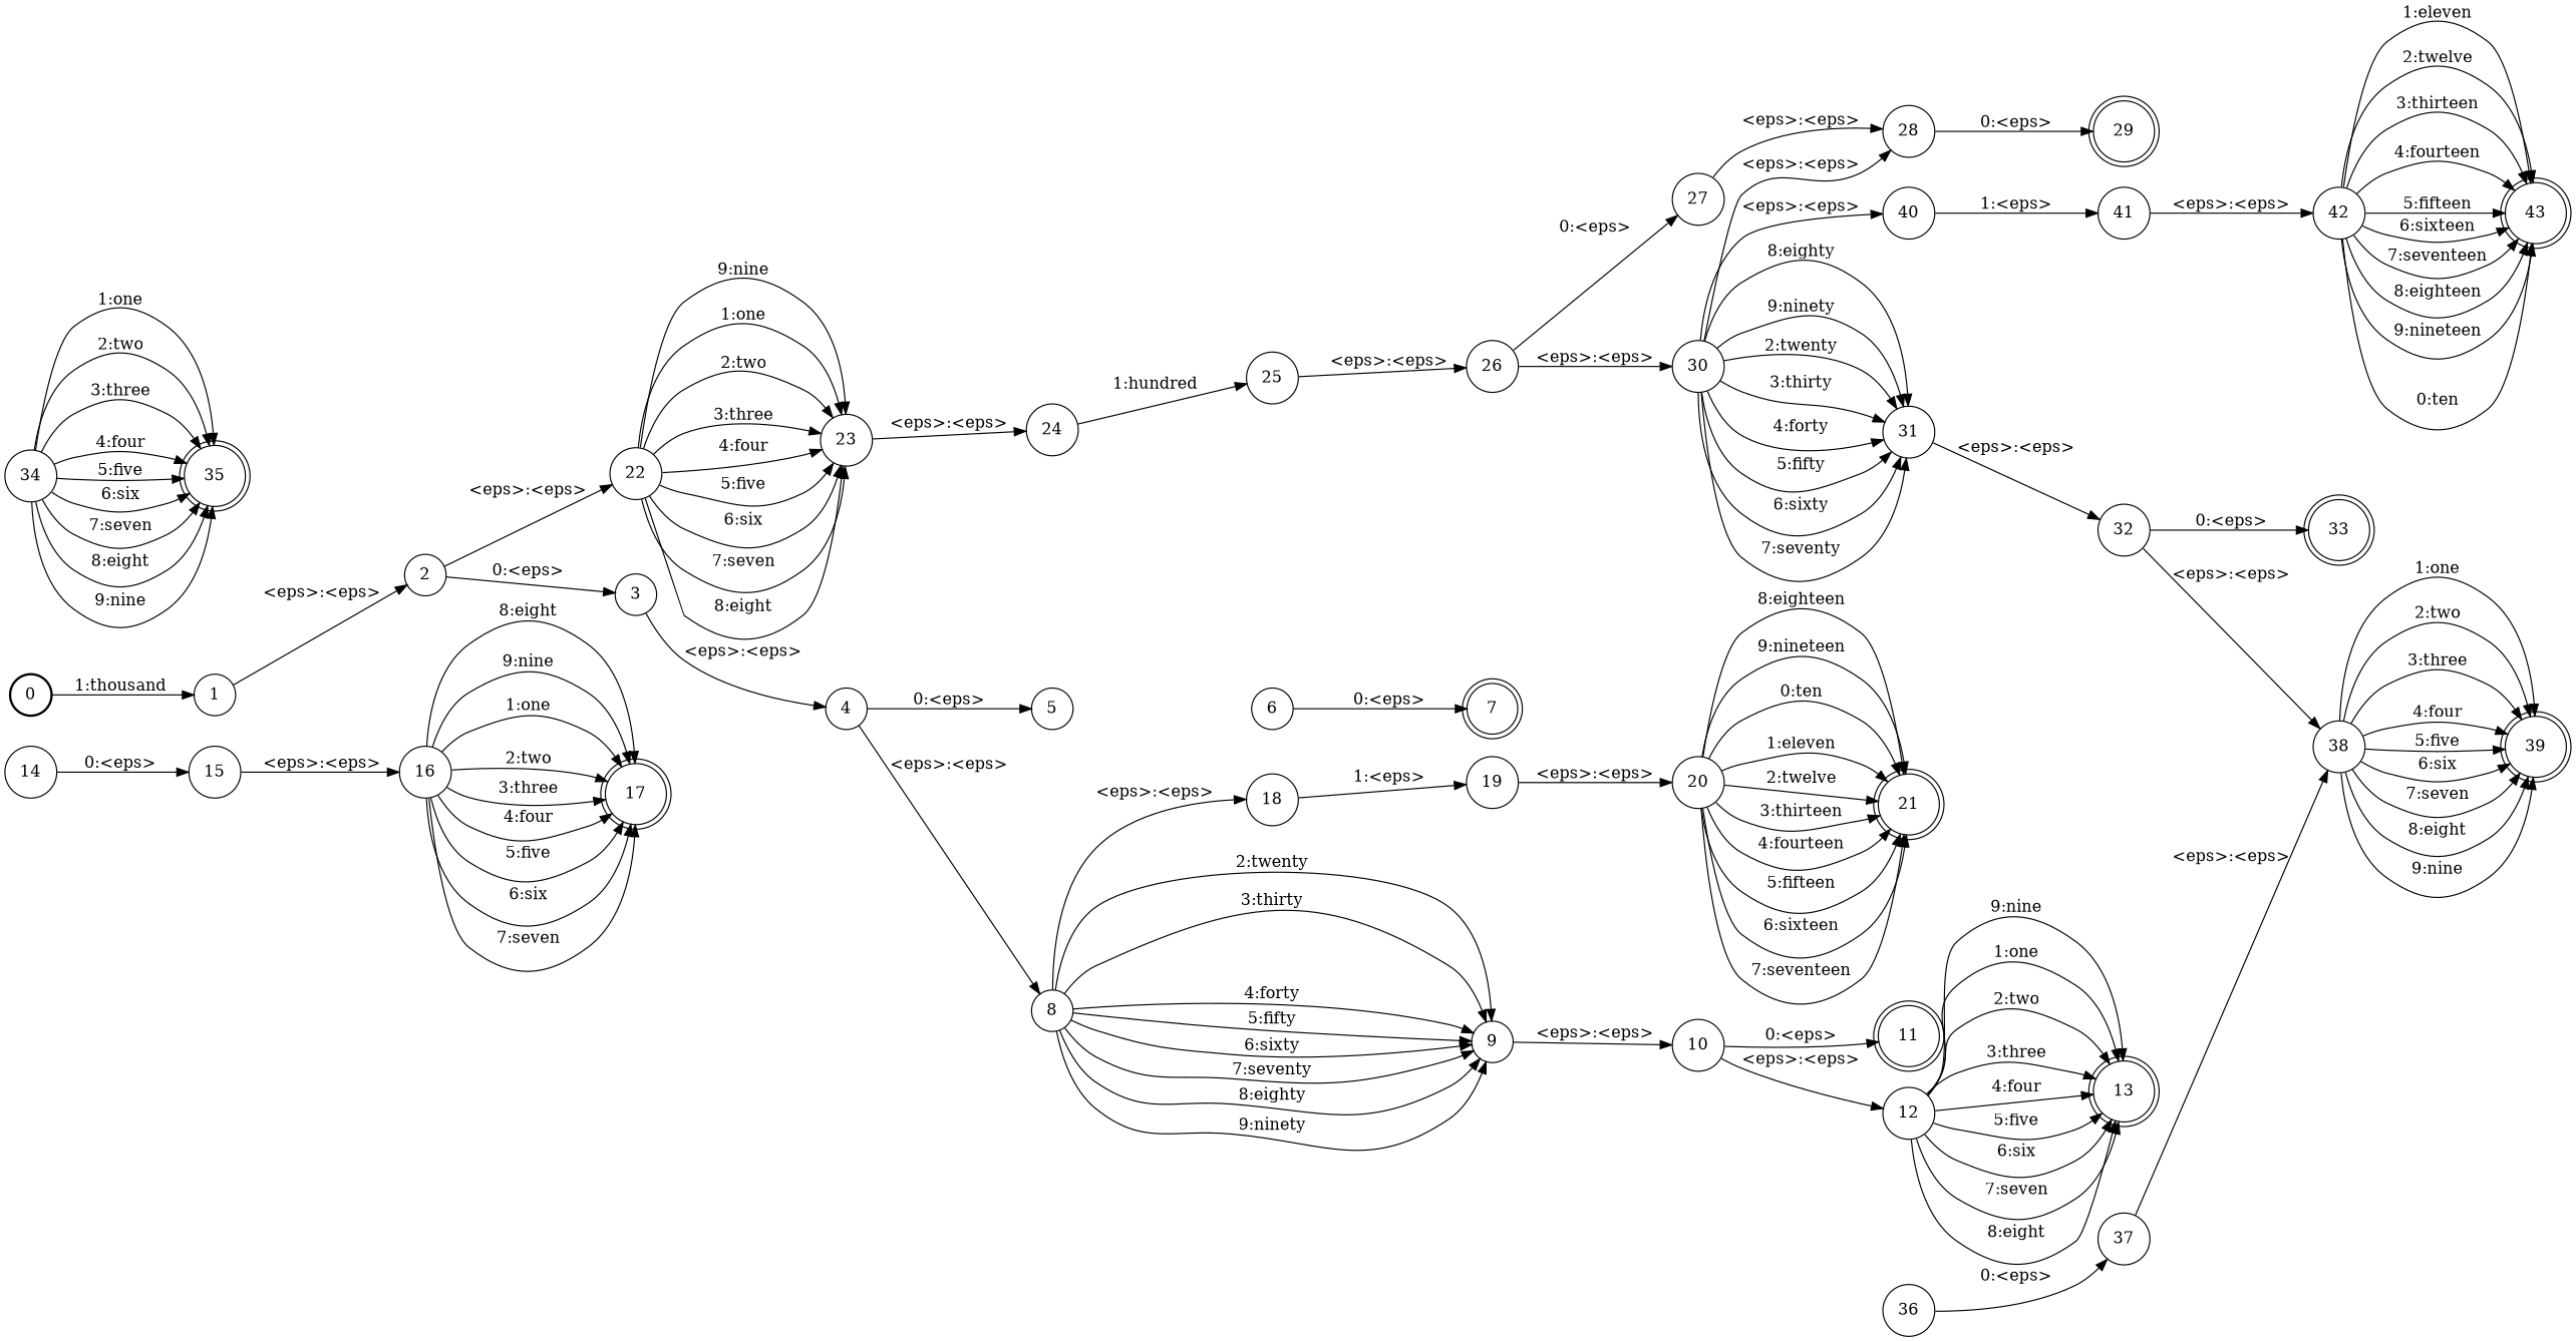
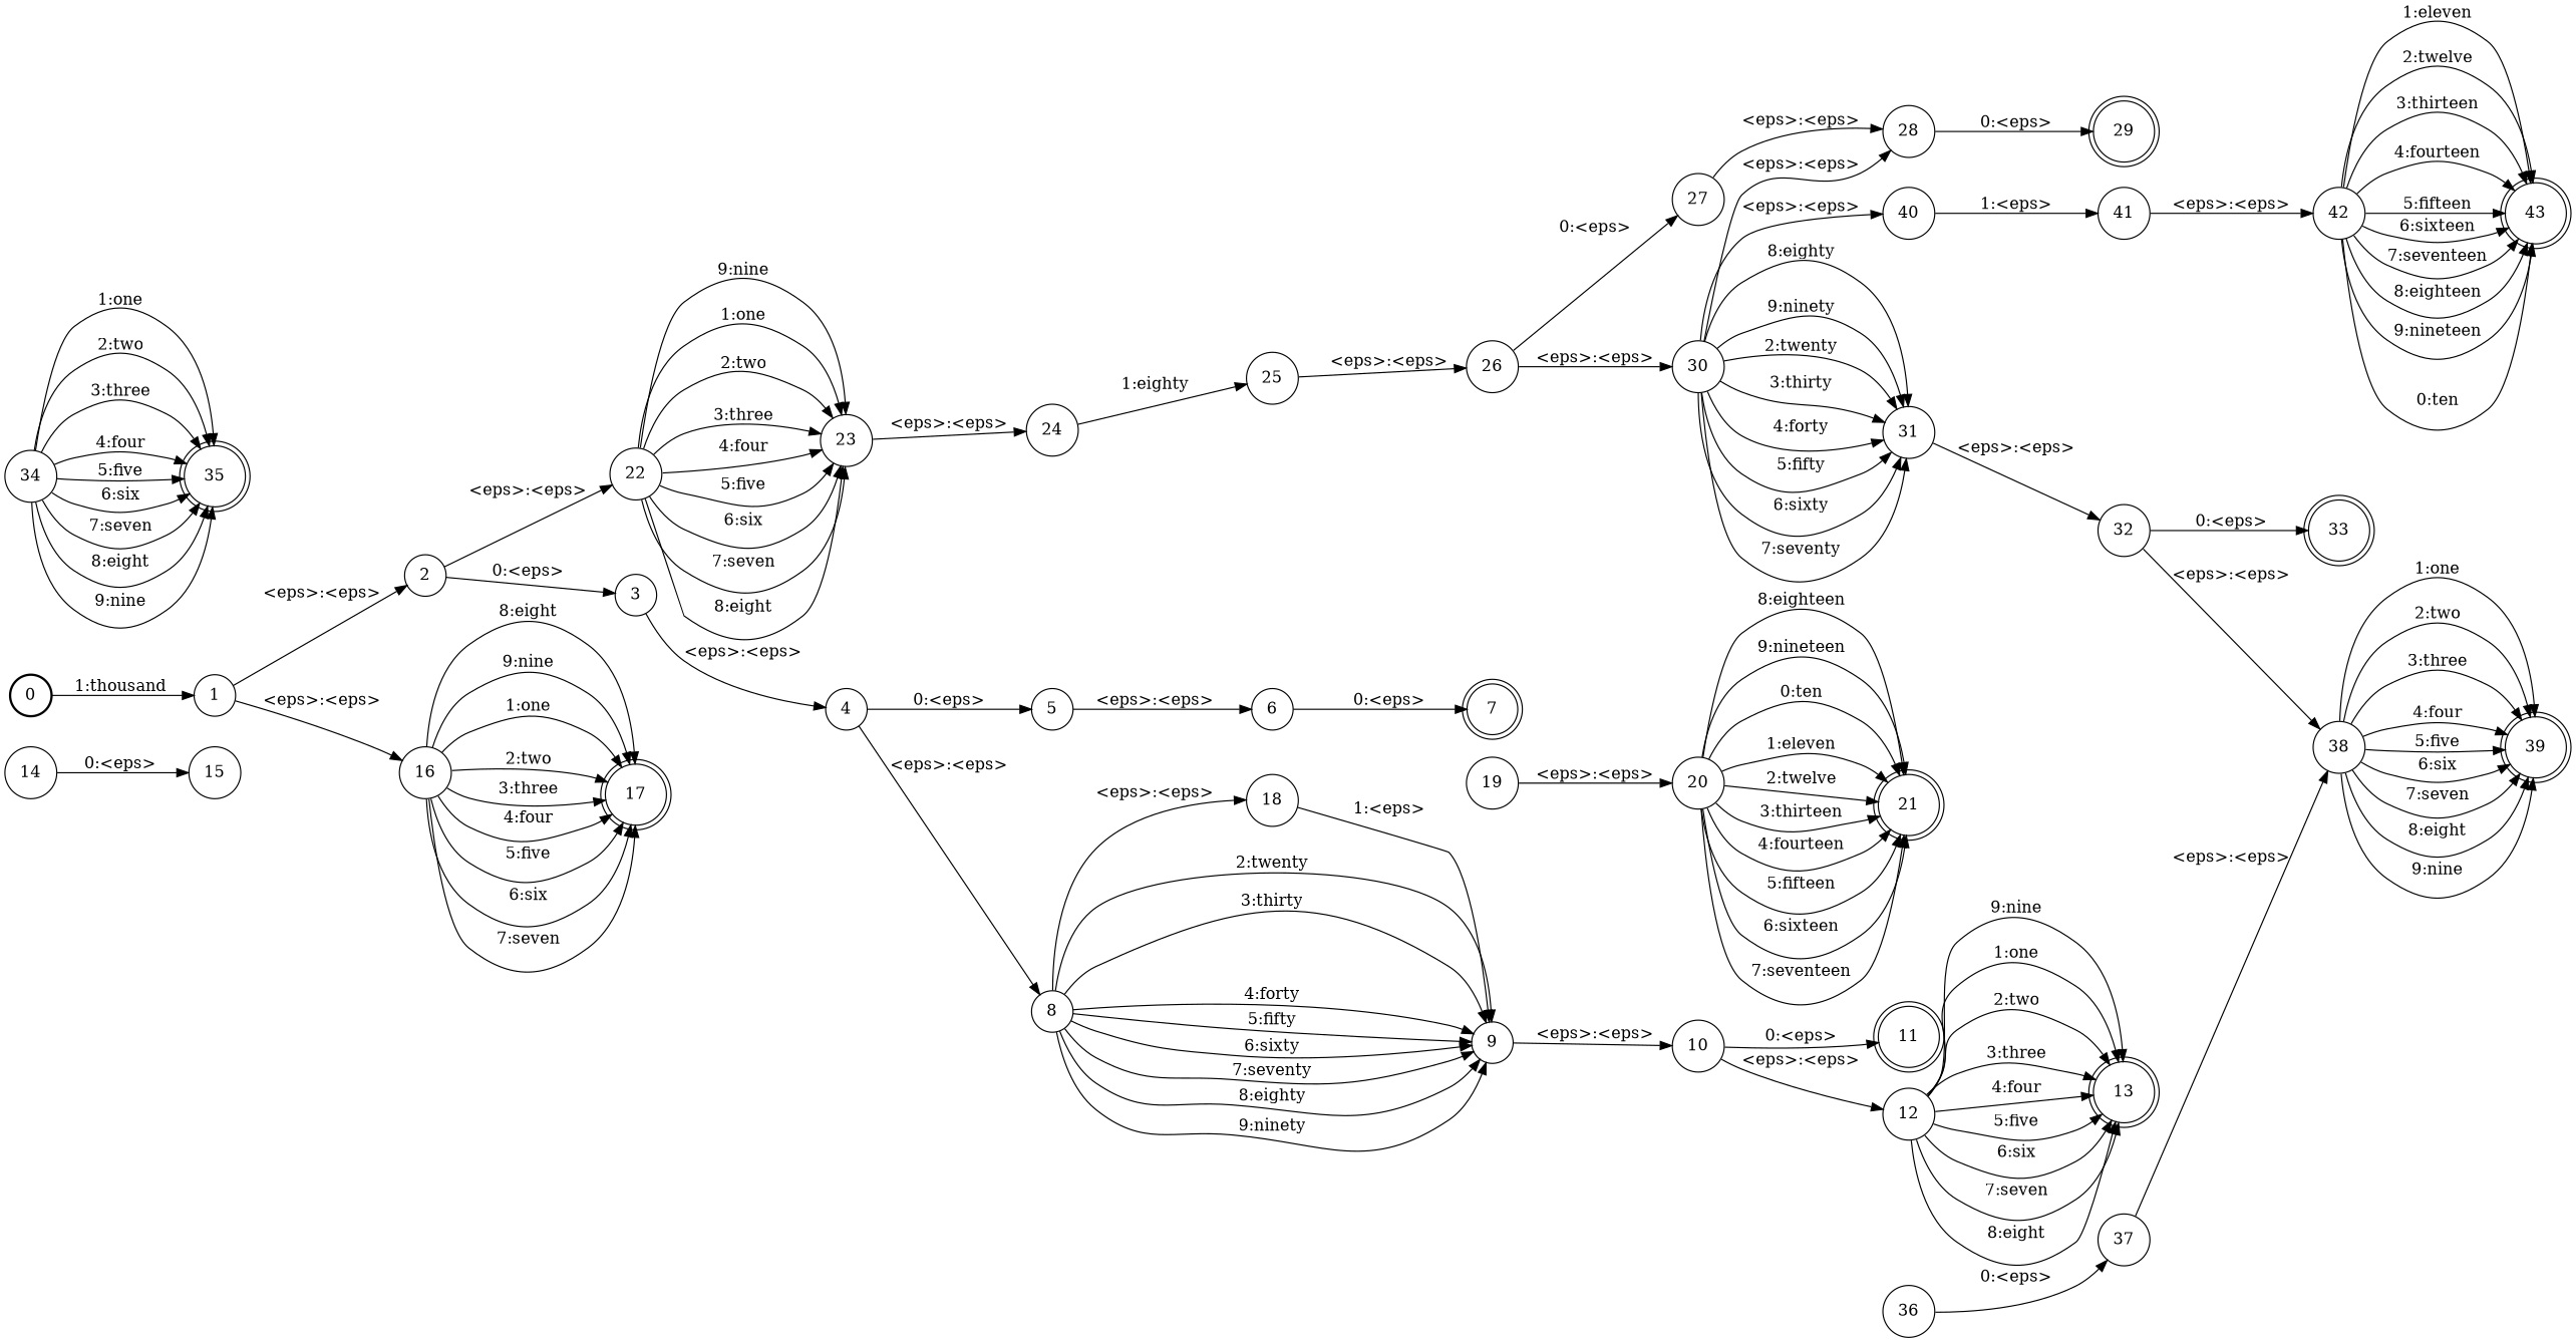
  digraph {
    nodesep=0.25
    rankdir=LR
    ranksep=0.4
    node [fontsize=14 shape=circle style=solid]
    edge [fontsize=14]
    n1 [label=0 style=bold]
    n2 [label=1]
    n3 [label=2]
    n4 [label=3]
    n5 [label=22]
    n6 [label=4]
    n7 [label=23]
    n8 [label=5]
    n9 [label=8]
    n10 [label=24]
    n11 [label=6]
    n12 [label=9]
    n13 [label=18]
    n14 [label=7 shape=doublecircle]
    n15 [label=10]
    n16 [label=14]
    n17 [label=15]
    n18 [label=19]
    n19 [label=11 shape=doublecircle]
    n20 [label=12]
    n21 [label=16]
    n22 [label=20]
    n23 [label=13 shape=doublecircle]
    n24 [label=17 shape=doublecircle]
    n25 [label=21 shape=doublecircle]
    n26 [label=25]
    n27 [label=26]
    n28 [label=27]
    n29 [label=30]
    n30 [label=28]
    n31 [label=31]
    n32 [label=40]
    n33 [label=29 shape=doublecircle]
    n34 [label=32]
    n35 [label=36]
    n36 [label=37]
    n37 [label=41]
    n38 [label=33 shape=doublecircle]
    n39 [label=38]
    n40 [label=42]
    n41 [label=34]
    n42 [label=35 shape=doublecircle]
    n43 [label=39 shape=doublecircle]
    n44 [label=43 shape=doublecircle]
    n1 -> n2 [label="1:thousand"]
    n2 -> n3 [label="<eps>:<eps>"]
    n3 -> n4 [label="0:<eps>"]
    n3 -> n5 [label="<eps>:<eps>"]
    n4 -> n6 [label="<eps>:<eps>"]
    n5 -> n7 [label="1:one"]
    n5 -> n7 [label="2:two"]
    n5 -> n7 [label="3:three"]
    n5 -> n7 [label="4:four"]
    n5 -> n7 [label="5:five"]
    n5 -> n7 [label="6:six"]
    n5 -> n7 [label="7:seven"]
    n5 -> n7 [label="8:eight"]
    n5 -> n7 [label="9:nine"]
    n6 -> n8 [label="0:<eps>"]
    n6 -> n9 [label="<eps>:<eps>"]
    n7 -> n10 [label="<eps>:<eps>"]
+   n8 -> n11 [label="<eps>:<eps>"]
    n9 -> n12 [label="2:twenty"]
    n9 -> n12 [label="3:thirty"]
    n9 -> n12 [label="4:forty"]
    n9 -> n12 [label="5:fifty"]
    n9 -> n12 [label="6:sixty"]
    n9 -> n12 [label="7:seventy"]
    n9 -> n12 [label="8:eighty"]
    n9 -> n12 [label="9:ninety"]
    n9 -> n13 [label="<eps>:<eps>"]
-   n10 -> n26 [label="1:hundred"]
+   n10 -> n26 [label="1:eighty"]
    n11 -> n14 [label="0:<eps>"]
    n12 -> n15 [label="<eps>:<eps>"]
-   n13 -> n18 [label="1:<eps>"]
+   n13 -> n12 [label="1:<eps>"]
    n15 -> n19 [label="0:<eps>"]
    n15 -> n20 [label="<eps>:<eps>"]
    n16 -> n17 [label="0:<eps>"]
-   n17 -> n21 [label="<eps>:<eps>"]
+   n2 -> n21 [label="<eps>:<eps>"]
    n18 -> n22 [label="<eps>:<eps>"]
    n20 -> n23 [label="1:one"]
    n20 -> n23 [label="2:two"]
    n20 -> n23 [label="3:three"]
    n20 -> n23 [label="4:four"]
    n20 -> n23 [label="5:five"]
    n20 -> n23 [label="6:six"]
    n20 -> n23 [label="7:seven"]
    n20 -> n23 [label="8:eight"]
    n20 -> n23 [label="9:nine"]
    n21 -> n24 [label="1:one"]
    n21 -> n24 [label="2:two"]
    n21 -> n24 [label="3:three"]
    n21 -> n24 [label="4:four"]
    n21 -> n24 [label="5:five"]
    n21 -> n24 [label="6:six"]
    n21 -> n24 [label="7:seven"]
    n21 -> n24 [label="8:eight"]
    n21 -> n24 [label="9:nine"]
    n22 -> n25 [label="0:ten"]
    n22 -> n25 [label="1:eleven"]
    n22 -> n25 [label="2:twelve"]
    n22 -> n25 [label="3:thirteen"]
    n22 -> n25 [label="4:fourteen"]
    n22 -> n25 [label="5:fifteen"]
    n22 -> n25 [label="6:sixteen"]
    n22 -> n25 [label="7:seventeen"]
    n22 -> n25 [label="8:eighteen"]
    n22 -> n25 [label="9:nineteen"]
    n26 -> n27 [label="<eps>:<eps>"]
    n27 -> n28 [label="0:<eps>"]
    n27 -> n29 [label="<eps>:<eps>"]
    n28 -> n30 [label="<eps>:<eps>"]
    n29 -> n30 [label="<eps>:<eps>"]
    n29 -> n31 [label="2:twenty"]
    n29 -> n31 [label="3:thirty"]
    n29 -> n31 [label="4:forty"]
    n29 -> n31 [label="5:fifty"]
    n29 -> n31 [label="6:sixty"]
    n29 -> n31 [label="7:seventy"]
    n29 -> n31 [label="8:eighty"]
    n29 -> n31 [label="9:ninety"]
    n29 -> n32 [label="<eps>:<eps>"]
    n30 -> n33 [label="0:<eps>"]
    n31 -> n34 [label="<eps>:<eps>"]
    n32 -> n37 [label="1:<eps>"]
    n34 -> n38 [label="0:<eps>"]
    n34 -> n39 [label="<eps>:<eps>"]
    n35 -> n36 [label="0:<eps>"]
    n36 -> n39 [label="<eps>:<eps>"]
    n37 -> n40 [label="<eps>:<eps>"]
    n39 -> n43 [label="1:one"]
    n39 -> n43 [label="2:two"]
    n39 -> n43 [label="3:three"]
    n39 -> n43 [label="4:four"]
    n39 -> n43 [label="5:five"]
    n39 -> n43 [label="6:six"]
    n39 -> n43 [label="7:seven"]
    n39 -> n43 [label="8:eight"]
    n39 -> n43 [label="9:nine"]
    n40 -> n44 [label="0:ten"]
    n40 -> n44 [label="1:eleven"]
    n40 -> n44 [label="2:twelve"]
    n40 -> n44 [label="3:thirteen"]
    n40 -> n44 [label="4:fourteen"]
    n40 -> n44 [label="5:fifteen"]
    n40 -> n44 [label="6:sixteen"]
    n40 -> n44 [label="7:seventeen"]
    n40 -> n44 [label="8:eighteen"]
    n40 -> n44 [label="9:nineteen"]
    n41 -> n42 [label="1:one"]
    n41 -> n42 [label="2:two"]
    n41 -> n42 [label="3:three"]
    n41 -> n42 [label="4:four"]
    n41 -> n42 [label="5:five"]
    n41 -> n42 [label="6:six"]
    n41 -> n42 [label="7:seven"]
    n41 -> n42 [label="8:eight"]
    n41 -> n42 [label="9:nine"]
  }
